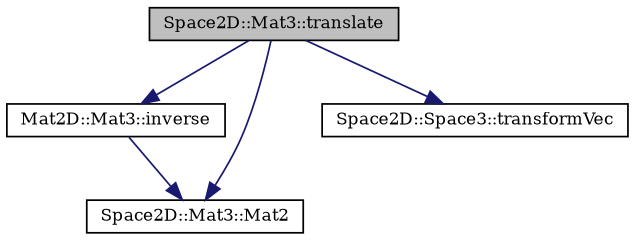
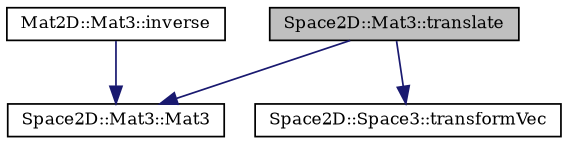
  digraph {
    fontname="DejaVu Serif"
    rankdir=TB
    node [color=black fillcolor=white fontname="DejaVu Serif" fontsize=10 shape=record style=filled]
    edge [color=midnightblue fontname="DejaVu Serif" fontsize=10 labelfontname=Helvetica labelfontsize=10 style=solid]
    n1 [fillcolor=grey75 fontcolor=black height=0.2 label="Space2D::Mat3::translate" width=0.4]
    n2 [height=0.2 label="Mat2D::Mat3::inverse" width=0.4]
-   n3 [height=0.2 label="Space2D::Mat3::Mat2" width=0.4]
+   n3 [height=0.2 label="Space2D::Mat3::Mat3" width=0.4]
    n4 [height=0.2 label="Space2D::Space3::transformVec" width=0.4]
-   n1 -> n2
    n1 -> n3
    n1 -> n4
    n2 -> n3
  }
